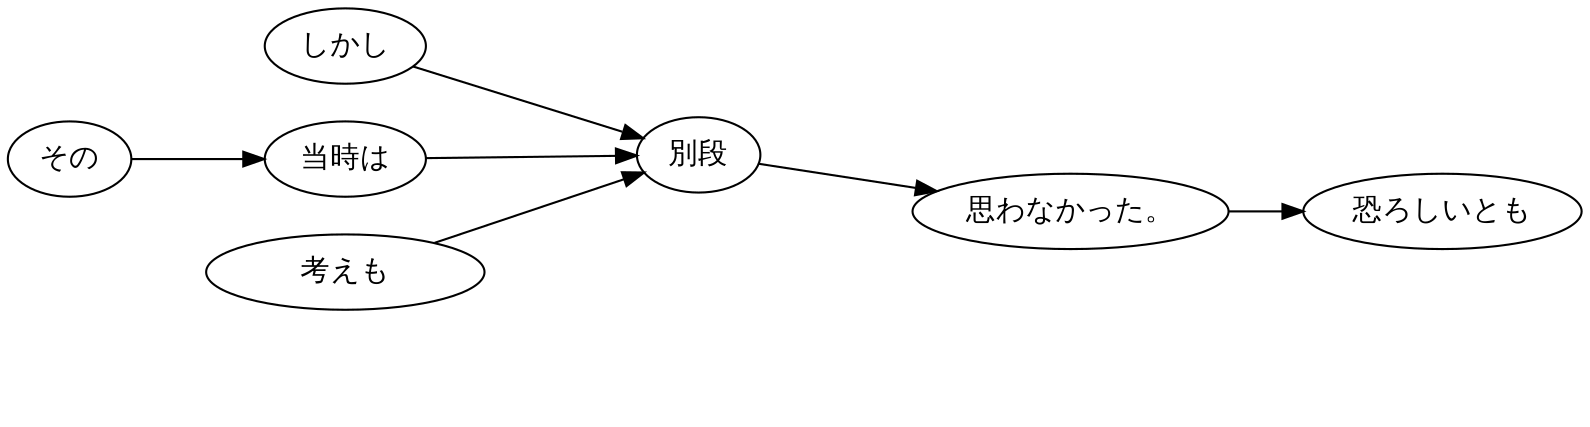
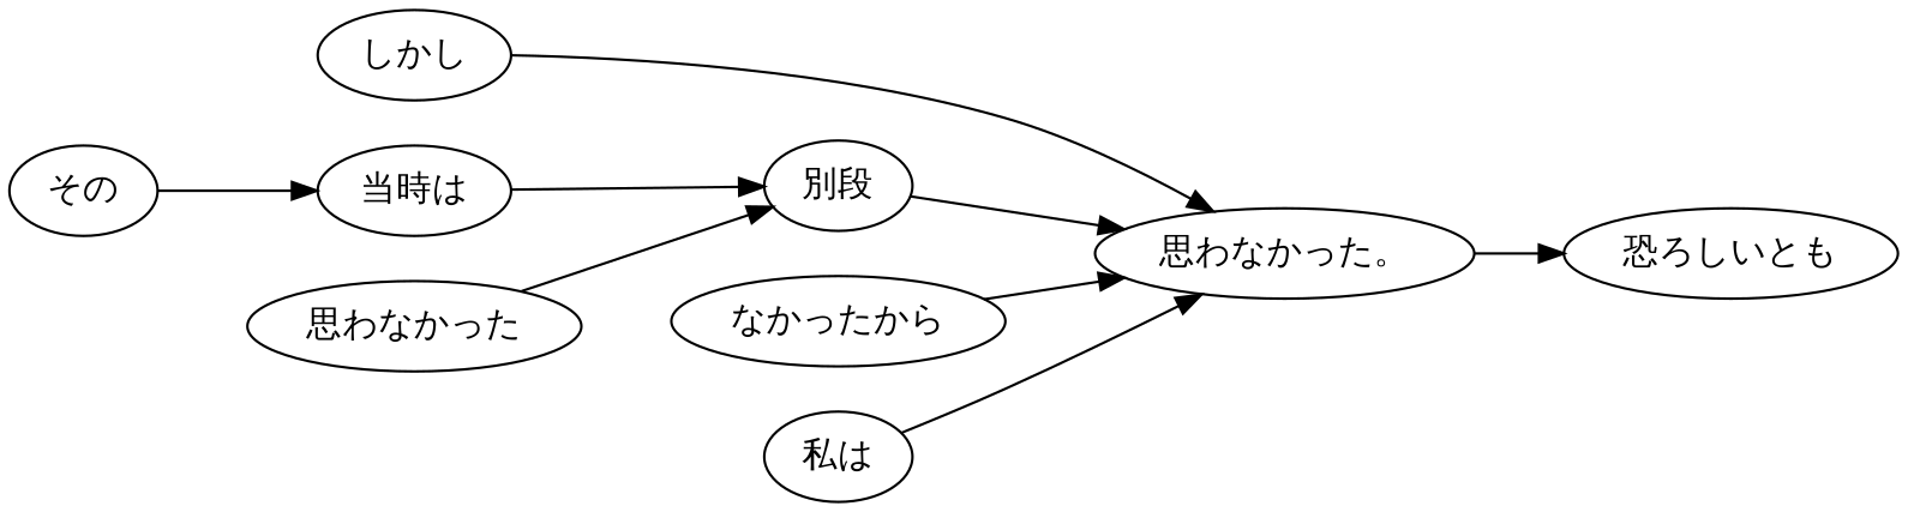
  digraph {
    fontname="DejaVu Sans"
    rankdir=LR
    node [fontname="DejaVu Sans"]
    edge [fontname="DejaVu Sans"]
    "しかし"
    "思わなかった。"
    "恐ろしいとも"
    "その"
    "当時は"
    "別段"
-   "考えも"
-   "しかし" -> "別段"
+   "なかったから"
+   "考えも" [label="思わなかった"]
+   "私は"
+   "しかし" -> "思わなかった。"
    "思わなかった。" -> "恐ろしいとも"
    "その" -> "当時は"
    "当時は" -> "別段"
    "別段" -> "思わなかった。"
+   "なかったから" -> "思わなかった。"
    "考えも" -> "別段"
+   "私は" -> "思わなかった。"
  }
